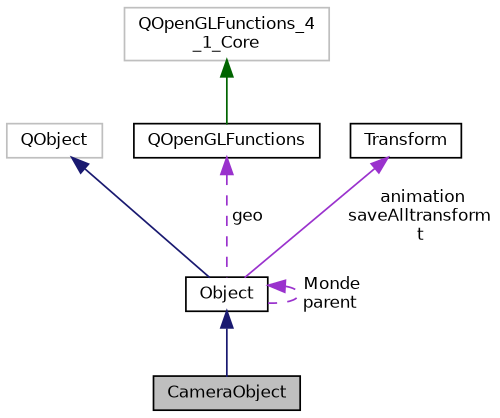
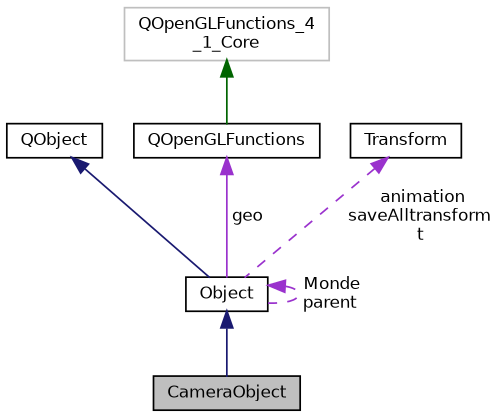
  digraph {
    node [color=black fillcolor=white fontname=Helvetica fontsize=10 shape=record style=filled]
    edge [color=darkorchid3 dir=back fontname=Helvetica fontsize=10 labelfontname=Helvetica labelfontsize=10 style=solid]
    n1 [fillcolor=grey75 fontcolor=black height=0.2 label=CameraObject width=0.4]
    n2 [height=0.2 label=Object width=0.4]
-   n3 [color=grey75 height=0.2 label=QObject width=0.4]
+   n3 [height=0.2 label=QObject width=0.4]
    n4 [height=0.2 label=QOpenGLFunctions width=0.4]
    n5 [color=grey75 height=0.2 label="QOpenGLFunctions_4\l_1_Core" width=0.4]
    n6 [height=0.2 label=Transform width=0.4]
    n2 -> n1 [color=midnightblue]
    n2 -> n2 [label=" Monde\nparent" style=dashed]
    n3 -> n2 [color=midnightblue]
-   n4 -> n2 [label=" geo" style=dashed]
+   n4 -> n2 [label=" geo"]
    n5 -> n4 [color=darkgreen]
-   n6 -> n2 [label=" animation\nsaveAlltransform\nt"]
+   n6 -> n2 [label=" animation\nsaveAlltransform\nt" style=dashed]
  }
